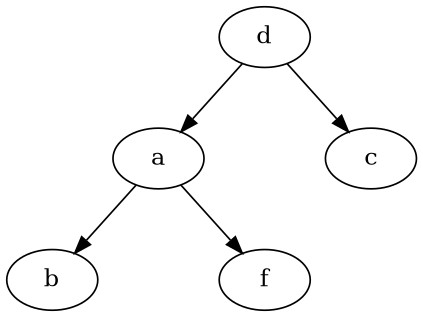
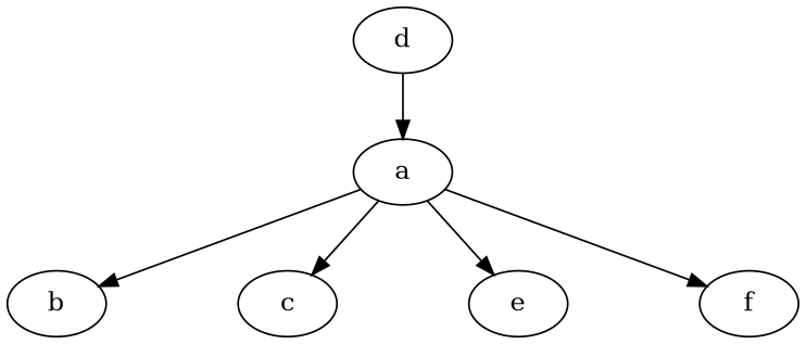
  digraph {
    compound=true
    nodesep=1.0
    a
    b
    c
    d
+   e
    f
    subgraph sub_1 {
      label="Exporter With Rhombus Stub"
      a
      b
      c
    }
    subgraph sub_2 {
      label="Exporter With Rhombus"
      d
+     e
      f
    }
    a -> b
-   d -> c
+   a -> c
+   a -> e
    a -> f
    d -> a
  }
